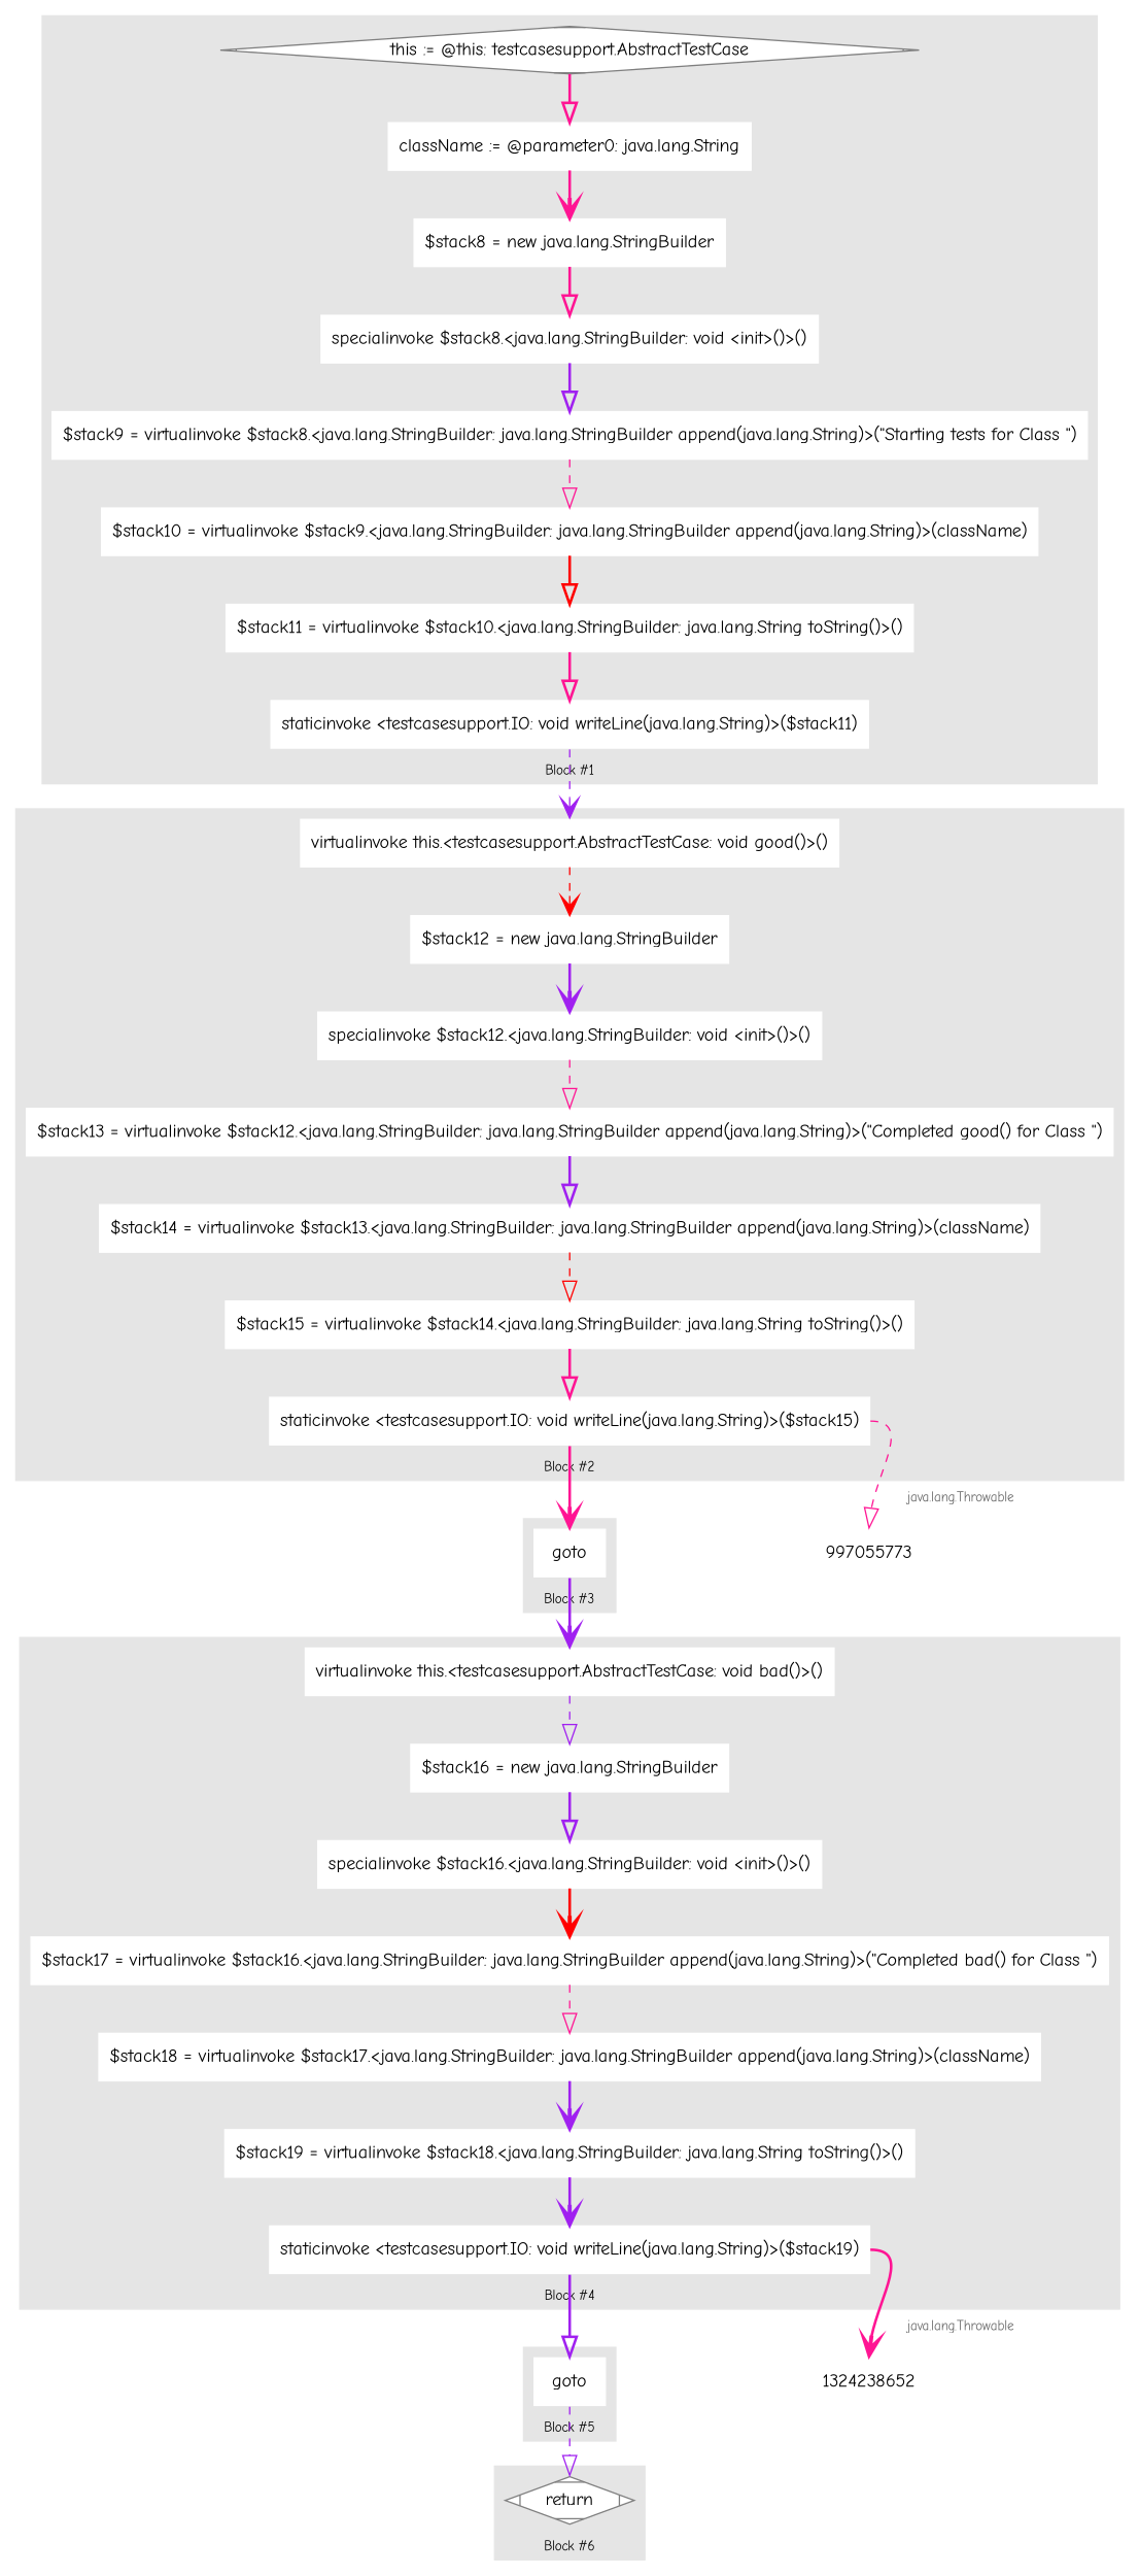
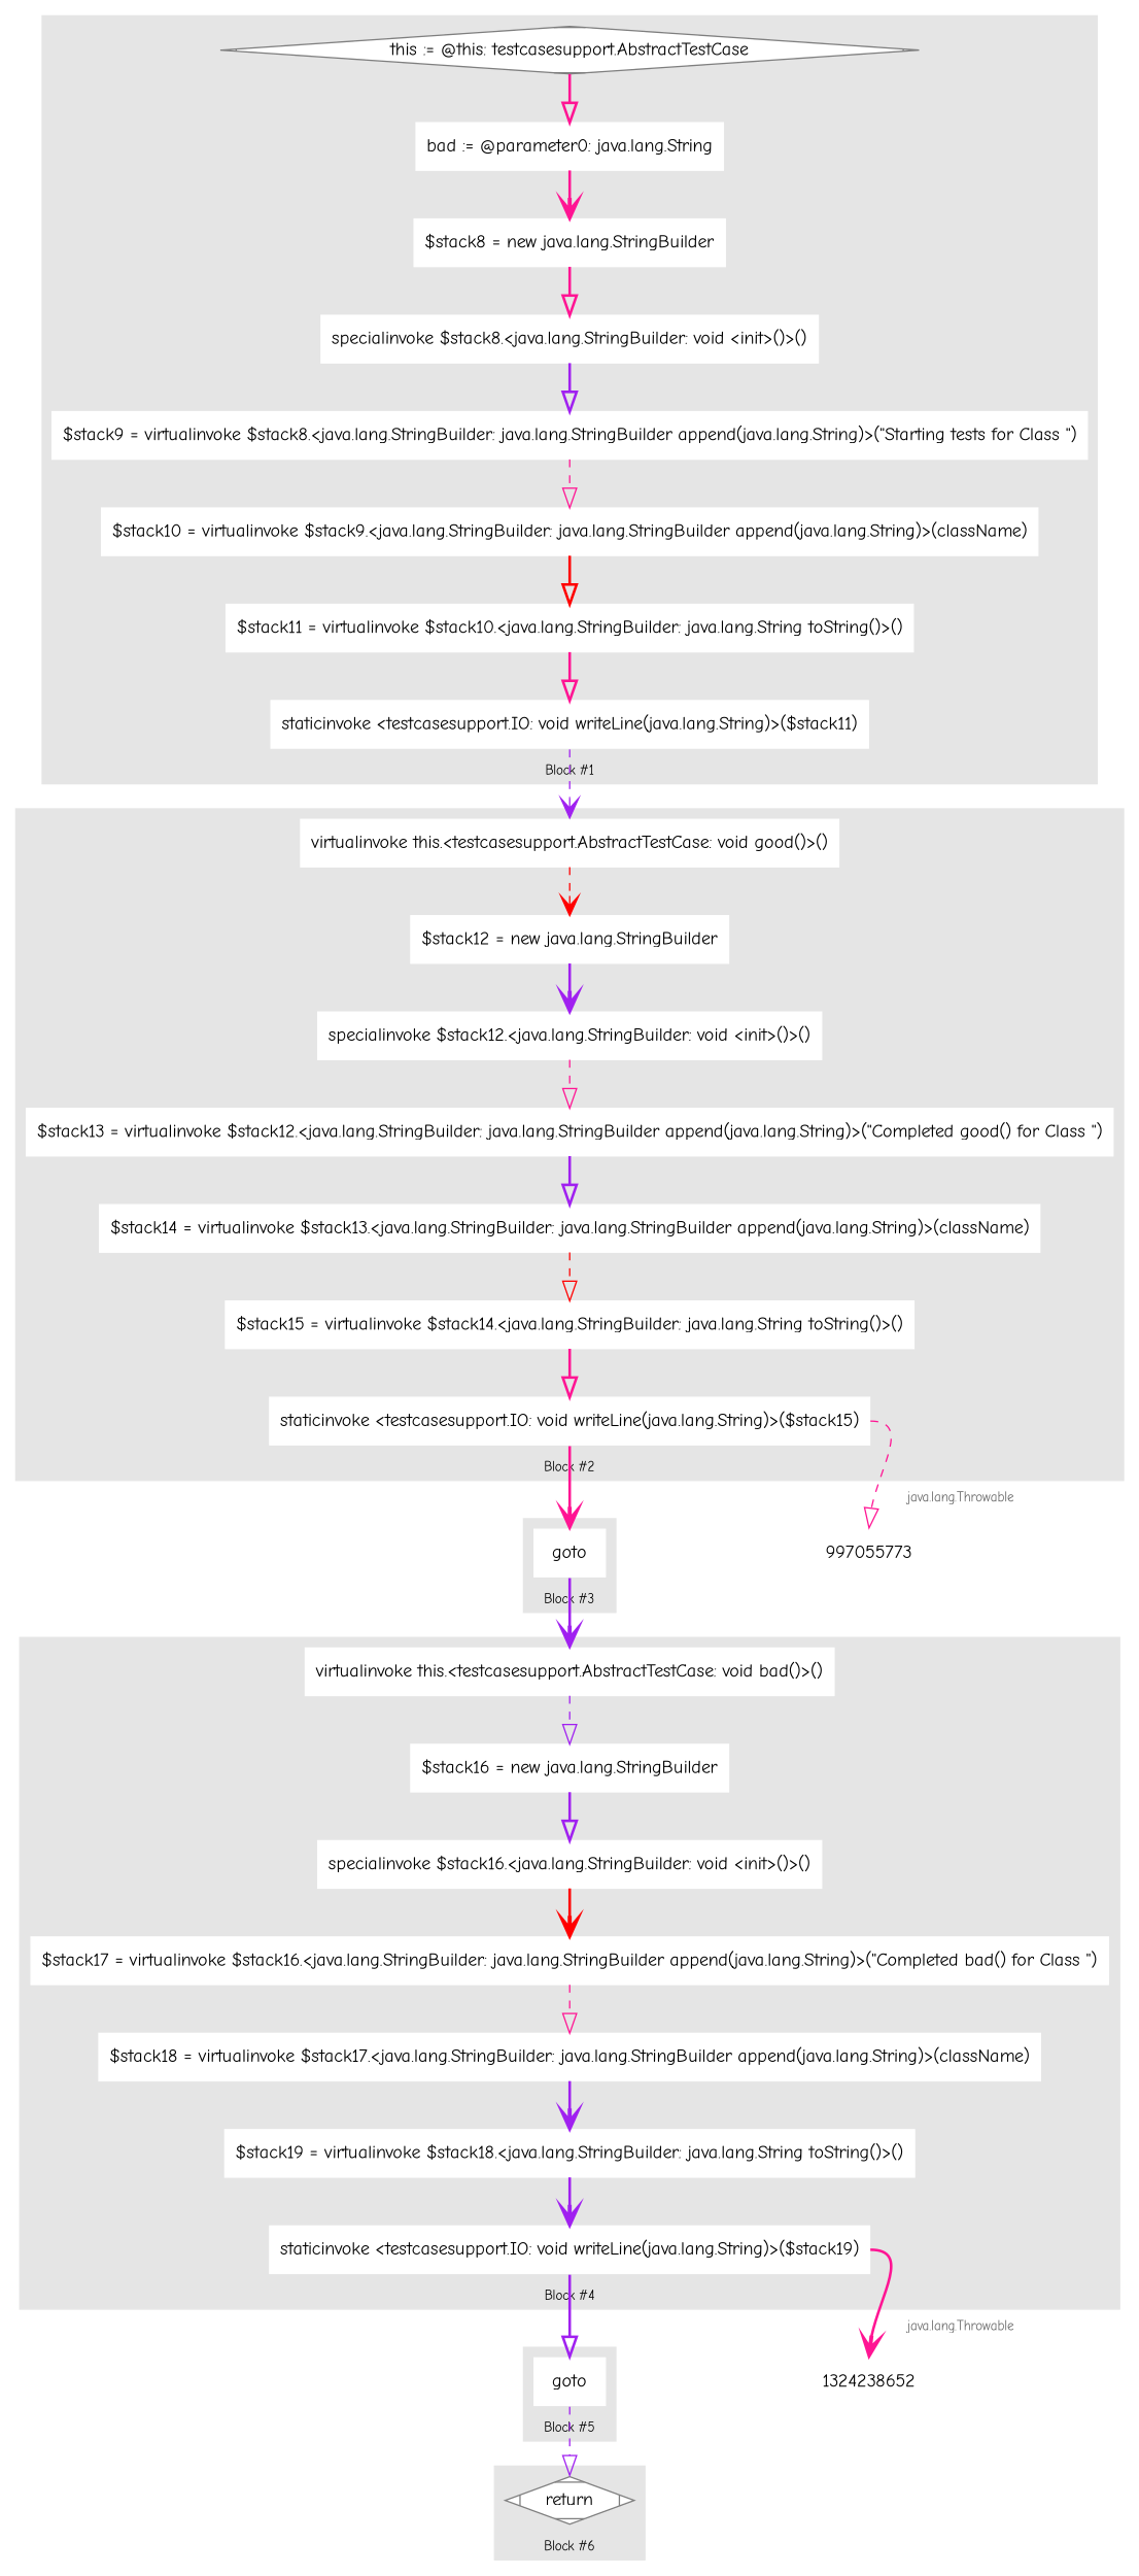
  digraph {
    color=gray90
    compound=true
    fontname="Comic Neue"
    fontsize=10
    labelloc=b
    style=filled
    node [color=white fontname="Comic Neue" shape=box style=filled]
    edge [arrowhead=onormal arrowsize=1.5 color=deeppink fontcolor=grey40 fontname="Comic Neue" fontsize=10 style=bold]
    n1 [color=grey50 fillcolor=white label="this := @this: testcasesupport.AbstractTestCase" shape=Mdiamond]
-   n2 [label="className := @parameter0: java.lang.String"]
+   n2 [label="bad := @parameter0: java.lang.String"]
    n3 [label="$stack8 = new java.lang.StringBuilder"]
    n4 [label="specialinvoke $stack8.&lt;java.lang.StringBuilder: void &lt;init&gt;()&gt;()"]
    n5 [label="$stack9 = virtualinvoke $stack8.&lt;java.lang.StringBuilder: java.lang.StringBuilder append(java.lang.String)&gt;(&quot;Starting tests for Class &quot;)"]
    n6 [label="$stack10 = virtualinvoke $stack9.&lt;java.lang.StringBuilder: java.lang.StringBuilder append(java.lang.String)&gt;(className)"]
    n7 [label="$stack11 = virtualinvoke $stack10.&lt;java.lang.StringBuilder: java.lang.String toString()&gt;()"]
    n8 [label="staticinvoke &lt;testcasesupport.IO: void writeLine(java.lang.String)&gt;($stack11)"]
    n9 [label="virtualinvoke this.&lt;testcasesupport.AbstractTestCase: void good()&gt;()"]
    n10 [label="$stack12 = new java.lang.StringBuilder"]
    n11 [label="specialinvoke $stack12.&lt;java.lang.StringBuilder: void &lt;init&gt;()&gt;()"]
    n12 [label="$stack13 = virtualinvoke $stack12.&lt;java.lang.StringBuilder: java.lang.StringBuilder append(java.lang.String)&gt;(&quot;Completed good() for Class &quot;)"]
    n13 [label="$stack14 = virtualinvoke $stack13.&lt;java.lang.StringBuilder: java.lang.StringBuilder append(java.lang.String)&gt;(className)"]
    n14 [label="$stack15 = virtualinvoke $stack14.&lt;java.lang.StringBuilder: java.lang.String toString()&gt;()"]
    n15 [label="staticinvoke &lt;testcasesupport.IO: void writeLine(java.lang.String)&gt;($stack15)"]
    n16 [label=goto]
    n17 [label="virtualinvoke this.&lt;testcasesupport.AbstractTestCase: void bad()&gt;()"]
    n18 [label="$stack16 = new java.lang.StringBuilder"]
    n19 [label="specialinvoke $stack16.&lt;java.lang.StringBuilder: void &lt;init&gt;()&gt;()"]
    n20 [label="$stack17 = virtualinvoke $stack16.&lt;java.lang.StringBuilder: java.lang.StringBuilder append(java.lang.String)&gt;(&quot;Completed bad() for Class &quot;)"]
    n21 [label="$stack18 = virtualinvoke $stack17.&lt;java.lang.StringBuilder: java.lang.StringBuilder append(java.lang.String)&gt;(className)"]
    n22 [label="$stack19 = virtualinvoke $stack18.&lt;java.lang.StringBuilder: java.lang.String toString()&gt;()"]
    n23 [label="staticinvoke &lt;testcasesupport.IO: void writeLine(java.lang.String)&gt;($stack19)"]
    n24 [label=goto]
    n25 [color=grey50 fillcolor=white label=return shape=Mdiamond]
    997055773
    n27 [label=1324238652]
    subgraph cluster_1 {
      label="Block #1"
      n1
      n2
      n3
      n4
      n5
      n6
      n7
      n8
    }
    subgraph cluster_2 {
      label="Block #2"
      n9
      n10
      n11
      n12
      n13
      n14
      n15
    }
    subgraph cluster_3 {
      label="Block #3"
      n16
    }
    subgraph cluster_4 {
      label="Block #4"
      n17
      n18
      n19
      n20
      n21
      n22
      n23
    }
    subgraph cluster_5 {
      label="Block #5"
      n24
    }
    subgraph cluster_6 {
      label="Block #6"
      n25
    }
    n1 -> n2
    n2 -> n3 [arrowhead=vee]
    n3 -> n4
    n4 -> n5 [color=purple]
    n5 -> n6 [style=dashed]
    n6 -> n7 [color=red]
    n7 -> n8
    n8 -> n9 [arrowhead=vee color=purple headport=n style=dashed tailport=s]
    n9 -> n10 [arrowhead=vee color=red style=dashed]
    n10 -> n11 [arrowhead=vee color=purple]
    n11 -> n12 [style=dashed]
    n12 -> n13 [color=purple]
    n13 -> n14 [color=red style=dashed]
    n14 -> n15
    n15 -> n16 [arrowhead=vee headport=n tailport=s]
    n15 -> 997055773 [headport=n label="	java.lang.Throwable" style=dashed tailport=e]
    n16 -> n17 [arrowhead=vee color=purple headport=n tailport=s]
    n17 -> n18 [color=purple style=dashed]
    n18 -> n19 [color=purple]
    n19 -> n20 [arrowhead=vee color=red]
    n20 -> n21 [style=dashed]
    n21 -> n22 [arrowhead=vee color=purple]
    n22 -> n23 [arrowhead=vee color=purple]
    n23 -> n24 [color=purple headport=n tailport=s]
    n23 -> n27 [arrowhead=vee headport=n label="	java.lang.Throwable" tailport=e]
    n24 -> n25 [color=purple headport=n style=dashed tailport=s]
  }
